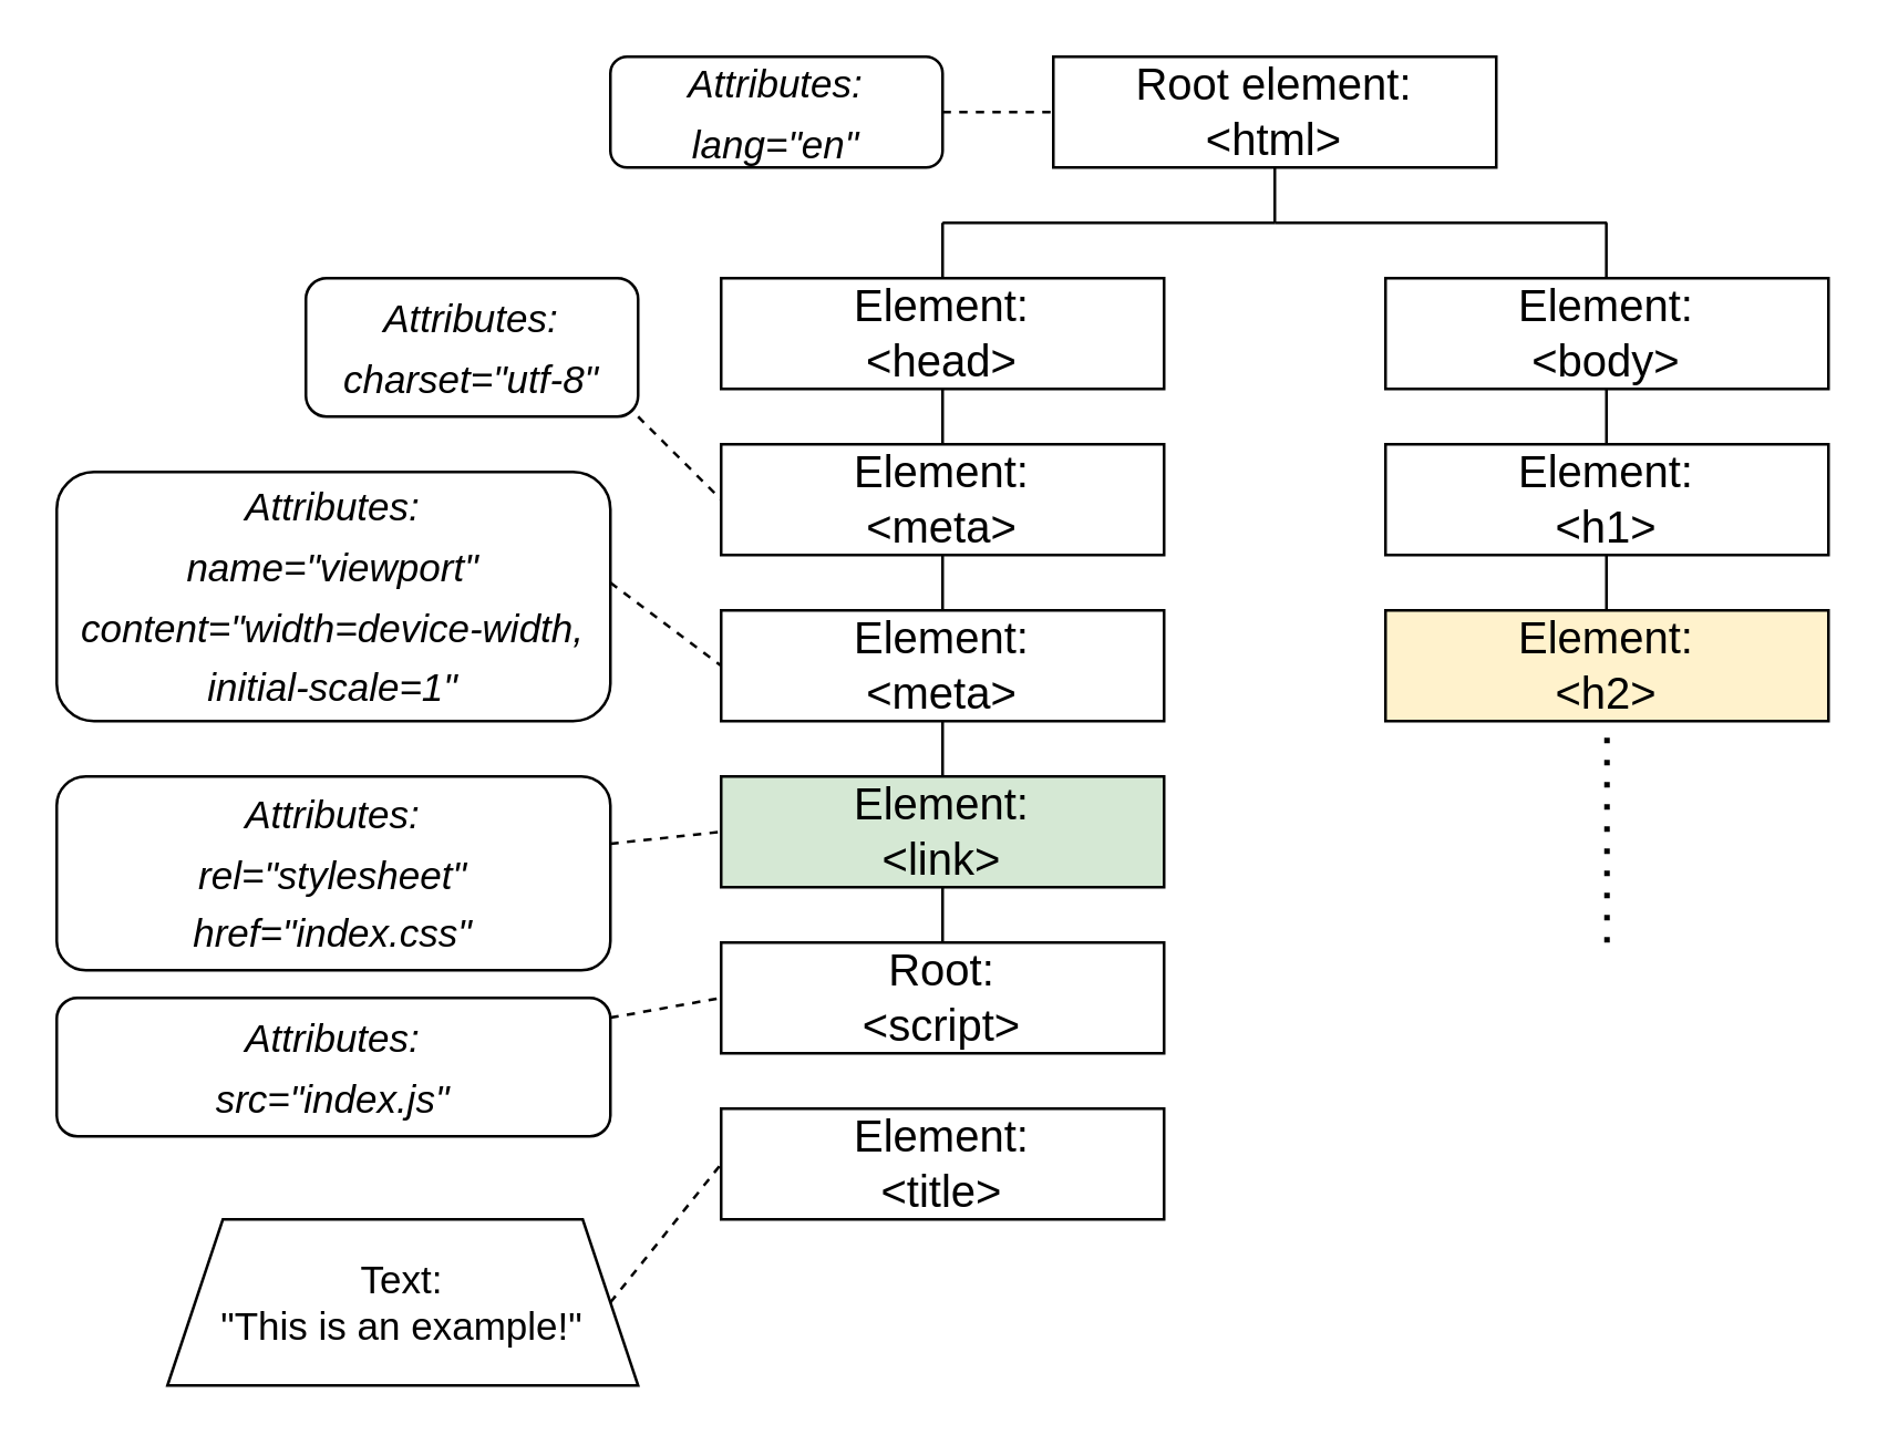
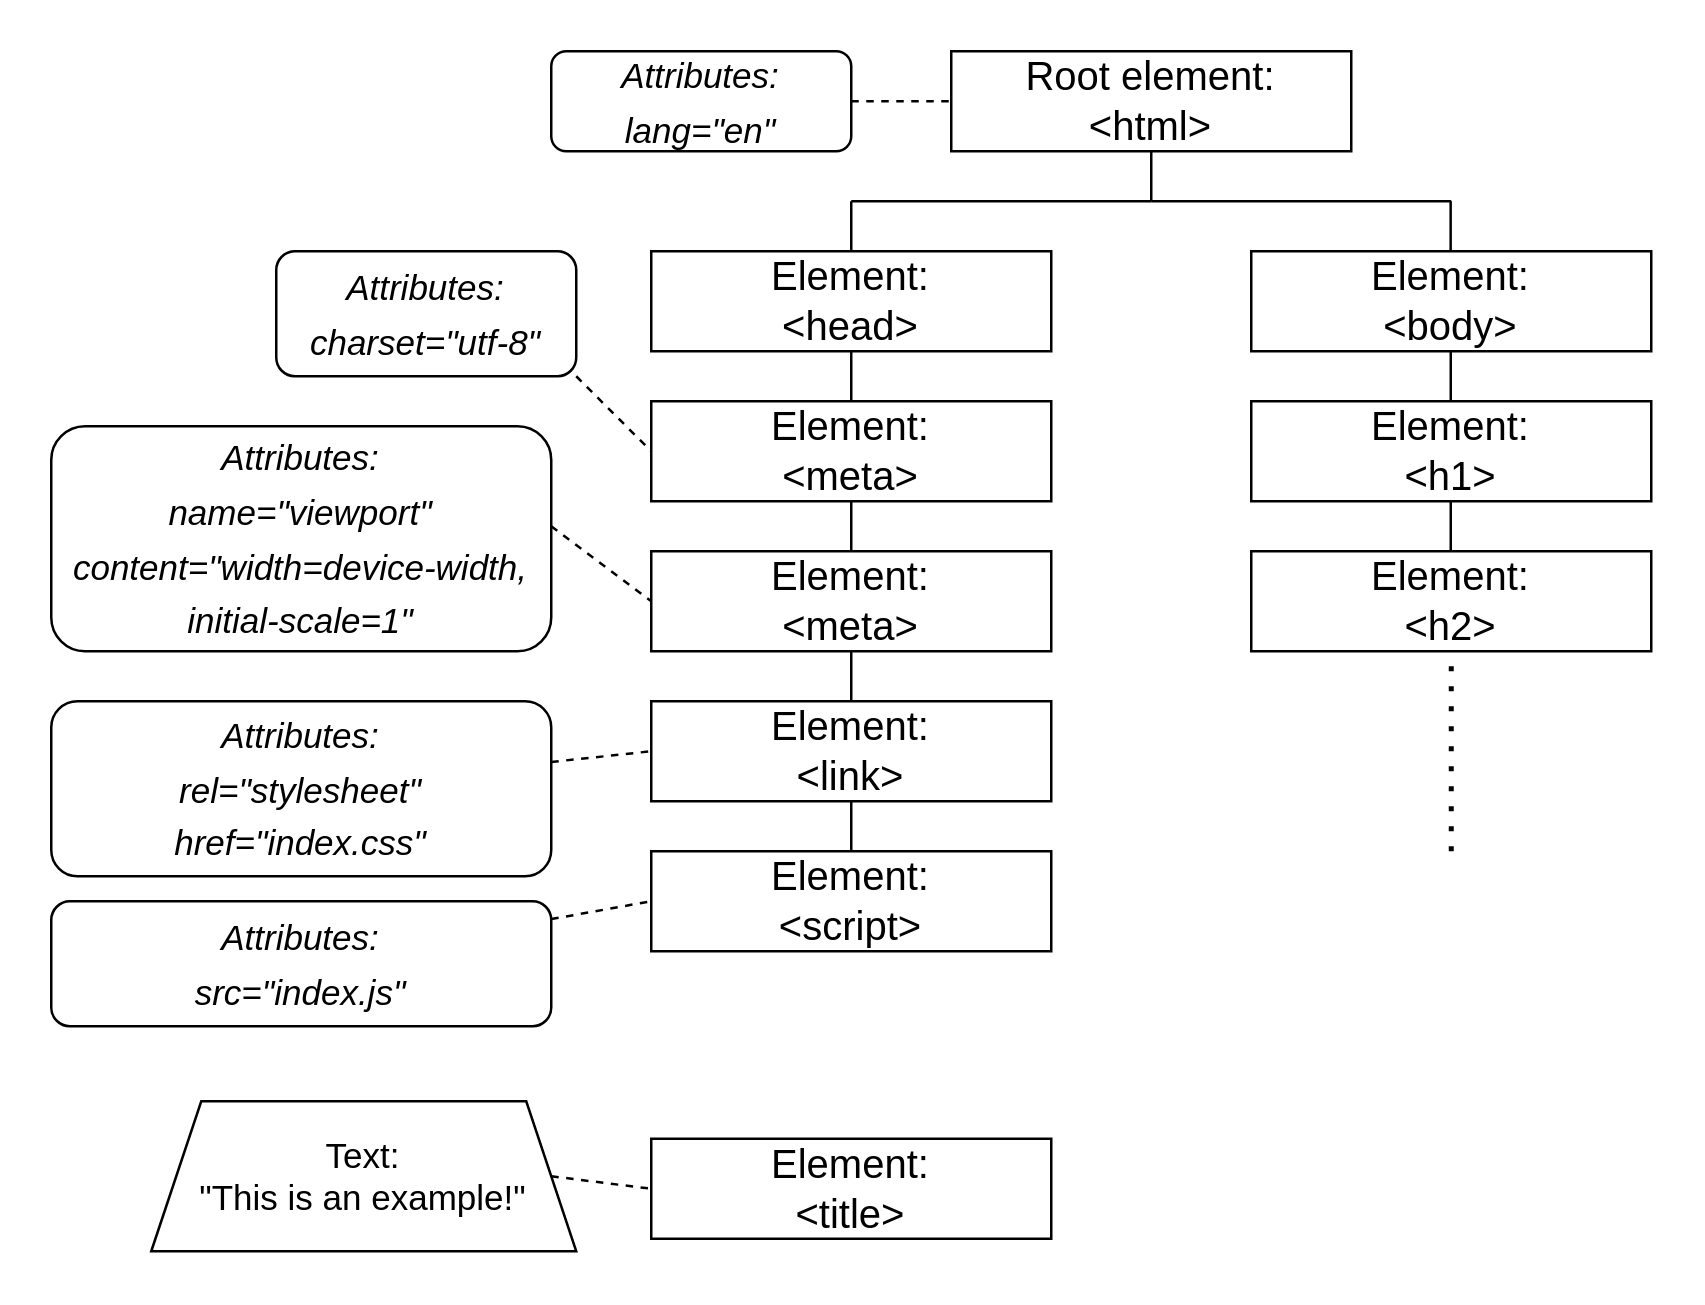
  <mxCell id="0" />
  <mxCell id="1" parent="0" />
  <mxCell id="2" value="" style="endArrow=none;html=1;rounded=0;fontSize=18;entryX=0.5;entryY=1;entryDx=0;entryDy=0;" edge="1" parent="1"><mxGeometry width="50" height="50" relative="1" as="geometry"><mxPoint x="460" y="80" as="sourcePoint" /><mxPoint x="460" y="60" as="targetPoint" /></mxGeometry></mxCell>
  <mxCell id="3" value="" style="endArrow=none;html=1;rounded=0;fontSize=18;" edge="1" parent="1"><mxGeometry width="50" height="50" relative="1" as="geometry"><mxPoint x="340" y="80" as="sourcePoint" /><mxPoint x="460" y="80" as="targetPoint" /></mxGeometry></mxCell>
  <mxCell id="4" value="" style="endArrow=none;html=1;rounded=0;fontSize=18;exitX=0.5;exitY=0;exitDx=0;exitDy=0;" edge="1" parent="1"><mxGeometry width="50" height="50" relative="1" as="geometry"><mxPoint x="340" y="100" as="sourcePoint" /><mxPoint x="340" y="80" as="targetPoint" /></mxGeometry></mxCell>
  <mxCell id="5" value="&lt;font style=&quot;font-size: 16px&quot;&gt;Element:&lt;br&gt;&amp;lt;head&amp;gt;&lt;br&gt;&lt;/font&gt;" style="rounded=0;whiteSpace=wrap;html=1;" vertex="1" parent="1"><mxGeometry x="260" y="100" width="160" height="40" as="geometry" /></mxCell>
  <mxCell id="6" value="" style="endArrow=none;html=1;rounded=0;fontSize=18;exitX=0.5;exitY=0;exitDx=0;exitDy=0;" edge="1" parent="1"><mxGeometry width="50" height="50" relative="1" as="geometry"><mxPoint x="340" y="160" as="sourcePoint" /><mxPoint x="340" y="140" as="targetPoint" /></mxGeometry></mxCell>
  <mxCell id="7" value="" style="endArrow=none;html=1;rounded=0;fontSize=18;exitX=0.5;exitY=0;exitDx=0;exitDy=0;" edge="1" parent="1"><mxGeometry width="50" height="50" relative="1" as="geometry"><mxPoint x="340" y="220" as="sourcePoint" /><mxPoint x="340" y="200" as="targetPoint" /></mxGeometry></mxCell>
  <mxCell id="8" value="" style="endArrow=none;html=1;rounded=0;fontSize=18;exitX=0.5;exitY=0;exitDx=0;exitDy=0;" edge="1" parent="1"><mxGeometry width="50" height="50" relative="1" as="geometry"><mxPoint x="340" y="280" as="sourcePoint" /><mxPoint x="340" y="260" as="targetPoint" /></mxGeometry></mxCell>
  <mxCell id="9" value="" style="endArrow=none;html=1;rounded=0;fontSize=18;exitX=0.5;exitY=0;exitDx=0;exitDy=0;" edge="1" parent="1"><mxGeometry width="50" height="50" relative="1" as="geometry"><mxPoint x="340" y="340" as="sourcePoint" /><mxPoint x="340" y="320" as="targetPoint" /></mxGeometry></mxCell>
  <mxCell id="10" value="&lt;font style=&quot;font-size: 16px&quot;&gt;Root element:&lt;br&gt;&amp;lt;html&amp;gt;&lt;br&gt;&lt;/font&gt;" style="rounded=0;whiteSpace=wrap;html=1;" vertex="1" parent="1"><mxGeometry x="380" y="20" width="160" height="40" as="geometry" /></mxCell>
  <mxCell id="11" value="&lt;font style=&quot;font-size: 16px&quot;&gt;Element:&lt;br&gt;&amp;lt;meta&amp;gt;&lt;br&gt;&lt;/font&gt;" style="rounded=0;whiteSpace=wrap;html=1;" vertex="1" parent="1"><mxGeometry x="260" y="160" width="160" height="40" as="geometry" /></mxCell>
  <mxCell id="12" value="&lt;font style=&quot;font-size: 16px&quot;&gt;Element:&lt;br&gt;&amp;lt;meta&amp;gt;&lt;br&gt;&lt;/font&gt;" style="rounded=0;whiteSpace=wrap;html=1;" vertex="1" parent="1"><mxGeometry x="260" y="220" width="160" height="40" as="geometry" /></mxCell>
- <mxCell id="13" value="&lt;font style=&quot;font-size: 16px&quot;&gt;Element:&lt;br&gt;&amp;lt;link&amp;gt;&lt;br&gt;&lt;/font&gt;" style="rounded=0;whiteSpace=wrap;html=1;fillColor=#d5e8d4;" vertex="1" parent="1"><mxGeometry x="260" y="280" width="160" height="40" as="geometry" /></mxCell>
- <mxCell id="14" value="&lt;font style=&quot;font-size: 16px&quot;&gt;Root:&lt;br&gt;&amp;lt;script&amp;gt;&lt;br&gt;&lt;/font&gt;" style="rounded=0;whiteSpace=wrap;html=1;" vertex="1" parent="1"><mxGeometry x="260" y="340" width="160" height="40" as="geometry" /></mxCell>
- <mxCell id="15" value="&lt;font style=&quot;font-size: 16px&quot;&gt;Element:&lt;br&gt;&amp;lt;title&amp;gt;&lt;br&gt;&lt;/font&gt;" style="rounded=0;whiteSpace=wrap;html=1;" vertex="1" parent="1"><mxGeometry x="260" y="400" width="160" height="40" as="geometry" /></mxCell>
+ <mxCell id="13" value="&lt;font style=&quot;font-size: 16px&quot;&gt;Element:&lt;br&gt;&amp;lt;link&amp;gt;&lt;br&gt;&lt;/font&gt;" style="rounded=0;whiteSpace=wrap;html=1;" vertex="1" parent="1"><mxGeometry x="260" y="280" width="160" height="40" as="geometry" /></mxCell>
+ <mxCell id="14" value="&lt;font style=&quot;font-size: 16px&quot;&gt;Element:&lt;br&gt;&amp;lt;script&amp;gt;&lt;br&gt;&lt;/font&gt;" style="rounded=0;whiteSpace=wrap;html=1;" vertex="1" parent="1"><mxGeometry x="260" y="340" width="160" height="40" as="geometry" /></mxCell>
+ <mxCell id="15" value="&lt;font style=&quot;font-size: 16px&quot;&gt;Element:&lt;br&gt;&amp;lt;title&amp;gt;&lt;br&gt;&lt;/font&gt;" style="rounded=0;whiteSpace=wrap;html=1;" vertex="1" parent="1"><mxGeometry x="260" y="455" width="160" height="40" as="geometry" /></mxCell>
  <mxCell id="16" value="&lt;font style=&quot;font-size: 14px&quot;&gt;Attributes:&lt;br&gt;lang=&quot;en&quot;&lt;/font&gt;" style="rounded=1;fontSize=18;fontColor=default;labelBackgroundColor=none;labelBorderColor=none;whiteSpace=wrap;html=1;spacing=3;fontStyle=2" vertex="1" parent="1"><mxGeometry x="220" y="20" width="120" height="40" as="geometry" /></mxCell>
  <mxCell id="17" value="" style="endArrow=none;dashed=1;html=1;rounded=0;fontSize=18;entryX=0;entryY=0.5;entryDx=0;entryDy=0;exitX=1;exitY=0.5;exitDx=0;exitDy=0;" edge="1" parent="1" source="16" target="10"><mxGeometry width="50" height="50" relative="1" as="geometry"><mxPoint x="280" y="120" as="sourcePoint" /><mxPoint x="330" y="70" as="targetPoint" /></mxGeometry></mxCell>
  <mxCell id="18" value="&lt;font style=&quot;font-size: 14px&quot;&gt;Attributes:&lt;br&gt;charset=&quot;utf-8&quot;&lt;br&gt;&lt;/font&gt;" style="rounded=1;fontSize=18;fontColor=default;labelBackgroundColor=none;labelBorderColor=none;whiteSpace=wrap;html=1;spacing=3;fontStyle=2" vertex="1" parent="1"><mxGeometry x="110" y="100" width="120" height="50" as="geometry" /></mxCell>
  <mxCell id="19" value="" style="endArrow=none;dashed=1;html=1;rounded=0;fontSize=18;exitX=1;exitY=1;exitDx=0;exitDy=0;" edge="1" parent="1" source="18"><mxGeometry width="50" height="50" relative="1" as="geometry"><mxPoint x="220" y="184.66" as="sourcePoint" /><mxPoint x="260" y="180" as="targetPoint" /></mxGeometry></mxCell>
  <mxCell id="20" value="&lt;font style=&quot;font-size: 14px&quot;&gt;Attributes:&lt;br&gt;name=&quot;viewport&quot;&lt;br&gt;content=&quot;width=device-width, initial-scale=1&quot;&lt;br&gt;&lt;/font&gt;" style="rounded=1;fontSize=18;fontColor=default;labelBackgroundColor=none;labelBorderColor=none;whiteSpace=wrap;html=1;spacing=3;fontStyle=2" vertex="1" parent="1"><mxGeometry x="20" y="170" width="200" height="90" as="geometry" /></mxCell>
  <mxCell id="21" value="" style="endArrow=none;dashed=1;html=1;rounded=0;fontSize=18;" edge="1" parent="1"><mxGeometry width="50" height="50" relative="1" as="geometry"><mxPoint x="220" y="210" as="sourcePoint" /><mxPoint x="260" y="240" as="targetPoint" /></mxGeometry></mxCell>
  <mxCell id="22" value="&lt;font&gt;&lt;span style=&quot;font-size: 14px&quot;&gt;Attributes:&lt;/span&gt;&lt;br&gt;&lt;span style=&quot;font-size: 14px&quot;&gt;rel=&quot;stylesheet&quot; href=&quot;index.css&quot;&lt;/span&gt;&lt;br&gt;&lt;/font&gt;" style="rounded=1;fontSize=18;fontColor=default;labelBackgroundColor=none;labelBorderColor=none;whiteSpace=wrap;html=1;spacing=3;fontStyle=2" vertex="1" parent="1"><mxGeometry x="20" y="280" width="200" height="70" as="geometry" /></mxCell>
  <mxCell id="23" value="" style="endArrow=none;dashed=1;html=1;rounded=0;fontSize=18;entryX=0;entryY=0.5;entryDx=0;entryDy=0;" edge="1" parent="1" source="22" target="13"><mxGeometry width="50" height="50" relative="1" as="geometry"><mxPoint x="231" y="221.85" as="sourcePoint" /><mxPoint x="270" y="250" as="targetPoint" /></mxGeometry></mxCell>
  <mxCell id="24" value="&lt;font&gt;&lt;span style=&quot;font-size: 14px&quot;&gt;Attributes:&lt;/span&gt;&lt;br&gt;&lt;span style=&quot;font-size: 14px&quot;&gt;src=&quot;index.js&quot;&lt;/span&gt;&lt;br&gt;&lt;/font&gt;" style="rounded=1;fontSize=18;fontColor=default;labelBackgroundColor=none;labelBorderColor=none;whiteSpace=wrap;html=1;spacing=3;fontStyle=2" vertex="1" parent="1"><mxGeometry x="20" y="360" width="200" height="50" as="geometry" /></mxCell>
  <mxCell id="25" value="" style="endArrow=none;dashed=1;html=1;rounded=0;fontSize=18;entryX=0;entryY=0.5;entryDx=0;entryDy=0;" edge="1" parent="1" source="24" target="14"><mxGeometry width="50" height="50" relative="1" as="geometry"><mxPoint x="231" y="301.85" as="sourcePoint" /><mxPoint x="260" y="350" as="targetPoint" /></mxGeometry></mxCell>
  <mxCell id="26" value="Text:&lt;br&gt;&quot;This is an example!&quot;" style="shape=trapezoid;perimeter=trapezoidPerimeter;whiteSpace=wrap;html=1;fixedSize=1;labelBackgroundColor=none;labelBorderColor=none;fontSize=14;fontColor=default;" vertex="1" parent="1"><mxGeometry x="60" y="440" width="170" height="60" as="geometry" /></mxCell>
  <mxCell id="27" value="" style="endArrow=none;dashed=1;html=1;rounded=0;fontSize=18;entryX=0;entryY=0.5;entryDx=0;entryDy=0;exitX=1;exitY=0.5;exitDx=0;exitDy=0;" edge="1" parent="1" source="26" target="15"><mxGeometry width="50" height="50" relative="1" as="geometry"><mxPoint x="230" y="377.143" as="sourcePoint" /><mxPoint x="270" y="370" as="targetPoint" /></mxGeometry></mxCell>
  <mxCell id="28" value="&lt;font style=&quot;font-size: 16px&quot;&gt;Element:&lt;br&gt;&amp;lt;body&amp;gt;&lt;br&gt;&lt;/font&gt;" style="rounded=0;whiteSpace=wrap;html=1;" vertex="1" parent="1"><mxGeometry x="500" y="100" width="160" height="40" as="geometry" /></mxCell>
  <mxCell id="29" value="" style="endArrow=none;html=1;rounded=0;fontSize=18;" edge="1" parent="1"><mxGeometry width="50" height="50" relative="1" as="geometry"><mxPoint x="460" y="80" as="sourcePoint" /><mxPoint x="580" y="80" as="targetPoint" /></mxGeometry></mxCell>
  <mxCell id="30" value="" style="endArrow=none;html=1;rounded=0;fontSize=18;entryX=0.5;entryY=1;entryDx=0;entryDy=0;" edge="1" parent="1"><mxGeometry width="50" height="50" relative="1" as="geometry"><mxPoint x="579.76" y="100" as="sourcePoint" /><mxPoint x="579.76" y="80" as="targetPoint" /></mxGeometry></mxCell>
  <mxCell id="31" value="&lt;font style=&quot;font-size: 16px&quot;&gt;Element:&lt;br&gt;&amp;lt;h1&amp;gt;&lt;br&gt;&lt;/font&gt;" style="rounded=0;whiteSpace=wrap;html=1;" vertex="1" parent="1"><mxGeometry x="500" y="160" width="160" height="40" as="geometry" /></mxCell>
- <mxCell id="32" value="&lt;font style=&quot;font-size: 16px&quot;&gt;Element:&lt;br&gt;&amp;lt;h2&amp;gt;&lt;br&gt;&lt;/font&gt;" style="rounded=0;whiteSpace=wrap;html=1;fillColor=#fff2cc;" vertex="1" parent="1"><mxGeometry x="500" y="220" width="160" height="40" as="geometry" /></mxCell>
+ <mxCell id="32" value="&lt;font style=&quot;font-size: 16px&quot;&gt;Element:&lt;br&gt;&amp;lt;h2&amp;gt;&lt;br&gt;&lt;/font&gt;" style="rounded=0;whiteSpace=wrap;html=1;" vertex="1" parent="1"><mxGeometry x="500" y="220" width="160" height="40" as="geometry" /></mxCell>
  <mxCell id="33" value="" style="endArrow=none;dashed=1;html=1;dashPattern=1 3;strokeWidth=2;rounded=0;fontSize=14;fontColor=default;" edge="1" parent="1"><mxGeometry width="50" height="50" relative="1" as="geometry"><mxPoint x="580" y="340" as="sourcePoint" /><mxPoint x="580" y="260" as="targetPoint" /></mxGeometry></mxCell>
  <mxCell id="34" value="" style="endArrow=none;html=1;rounded=0;fontSize=18;exitX=0.5;exitY=0;exitDx=0;exitDy=0;" edge="1" parent="1"><mxGeometry width="50" height="50" relative="1" as="geometry"><mxPoint x="579.8" y="160" as="sourcePoint" /><mxPoint x="579.8" y="140" as="targetPoint" /></mxGeometry></mxCell>
  <mxCell id="35" value="" style="endArrow=none;html=1;rounded=0;fontSize=18;exitX=0.5;exitY=0;exitDx=0;exitDy=0;" edge="1" parent="1"><mxGeometry width="50" height="50" relative="1" as="geometry"><mxPoint x="579.8" y="220" as="sourcePoint" /><mxPoint x="579.8" y="200" as="targetPoint" /></mxGeometry></mxCell>
